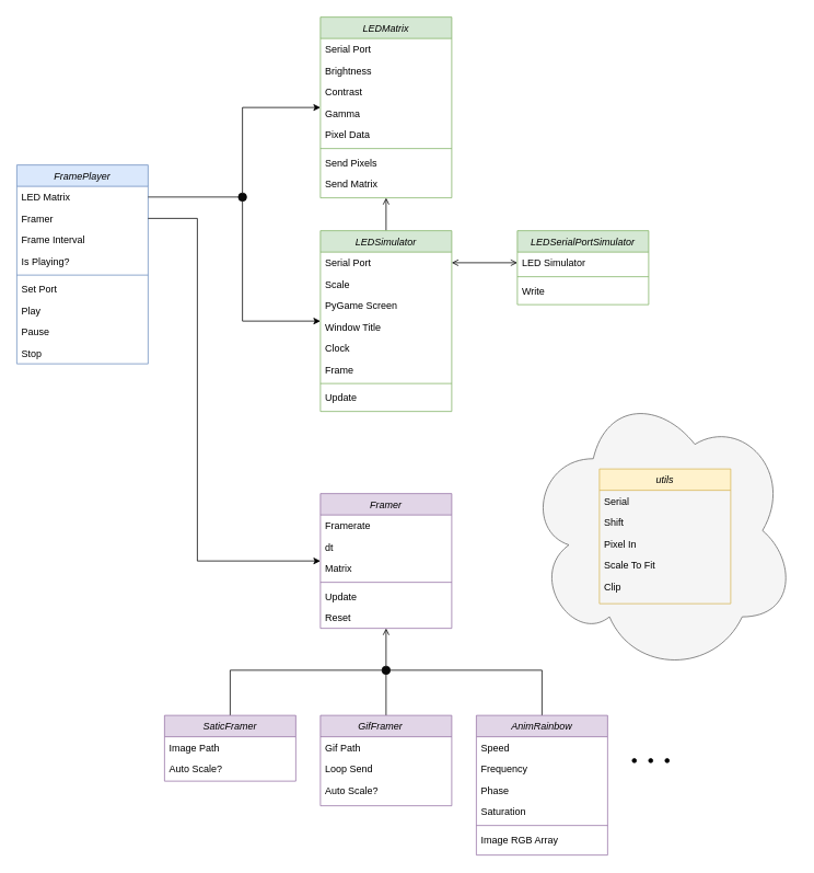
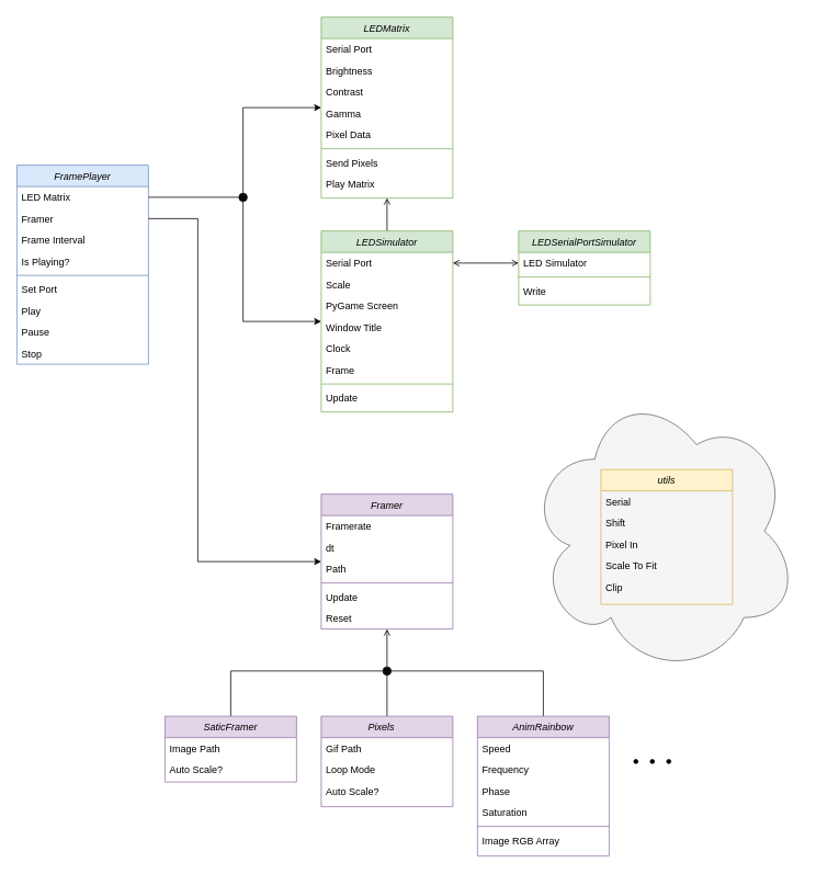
  <mxCell id="0" />
  <mxCell id="1" parent="0" />
  <mxCell id="2" value="" style="ellipse;shape=cloud;whiteSpace=wrap;html=1;shadow=0;fillColor=#f5f5f5;fontColor=#333333;strokeColor=#666666;" vertex="1" parent="1"><mxGeometry x="640" y="470" width="330" height="350" as="geometry" /></mxCell>
  <mxCell id="3" value="FramePlayer" style="swimlane;fontStyle=2;align=center;verticalAlign=top;childLayout=stackLayout;horizontal=1;startSize=26;horizontalStack=0;resizeParent=1;resizeLast=0;collapsible=1;marginBottom=0;rounded=0;shadow=0;strokeWidth=1;fillColor=#dae8fc;strokeColor=#6c8ebf;" vertex="1" parent="1"><mxGeometry x="20" y="200" width="160" height="242" as="geometry"><mxRectangle x="230" y="140" width="160" height="26" as="alternateBounds" /></mxGeometry></mxCell>
  <mxCell id="4" value="LED Matrix" style="text;align=left;verticalAlign=top;spacingLeft=4;spacingRight=4;overflow=hidden;rotatable=0;points=[[0,0.5],[1,0.5]];portConstraint=eastwest;" vertex="1" parent="3"><mxGeometry y="26" width="160" height="26" as="geometry" /></mxCell>
  <mxCell id="5" value="Framer" style="text;align=left;verticalAlign=top;spacingLeft=4;spacingRight=4;overflow=hidden;rotatable=0;points=[[0,0.5],[1,0.5]];portConstraint=eastwest;rounded=0;shadow=0;html=0;" vertex="1" parent="3"><mxGeometry y="52" width="160" height="26" as="geometry" /></mxCell>
  <mxCell id="6" value="Frame Interval" style="text;align=left;verticalAlign=top;spacingLeft=4;spacingRight=4;overflow=hidden;rotatable=0;points=[[0,0.5],[1,0.5]];portConstraint=eastwest;rounded=0;shadow=0;html=0;" vertex="1" parent="3"><mxGeometry y="78" width="160" height="26" as="geometry" /></mxCell>
  <mxCell id="7" value="Is Playing?" style="text;align=left;verticalAlign=top;spacingLeft=4;spacingRight=4;overflow=hidden;rotatable=0;points=[[0,0.5],[1,0.5]];portConstraint=eastwest;rounded=0;shadow=0;html=0;" vertex="1" parent="3"><mxGeometry y="104" width="160" height="26" as="geometry" /></mxCell>
  <mxCell id="8" value="" style="line;html=1;strokeWidth=1;align=left;verticalAlign=middle;spacingTop=-1;spacingLeft=3;spacingRight=3;rotatable=0;labelPosition=right;points=[];portConstraint=eastwest;fillColor=#dae8fc;strokeColor=#6c8ebf;" vertex="1" parent="3"><mxGeometry y="130" width="160" height="8" as="geometry" /></mxCell>
  <mxCell id="9" value="Set Port" style="text;align=left;verticalAlign=top;spacingLeft=4;spacingRight=4;overflow=hidden;rotatable=0;points=[[0,0.5],[1,0.5]];portConstraint=eastwest;" vertex="1" parent="3"><mxGeometry y="138" width="160" height="26" as="geometry" /></mxCell>
  <mxCell id="10" value="Play   " style="text;align=left;verticalAlign=top;spacingLeft=4;spacingRight=4;overflow=hidden;rotatable=0;points=[[0,0.5],[1,0.5]];portConstraint=eastwest;" vertex="1" parent="3"><mxGeometry y="164" width="160" height="26" as="geometry" /></mxCell>
  <mxCell id="11" value="Pause" style="text;align=left;verticalAlign=top;spacingLeft=4;spacingRight=4;overflow=hidden;rotatable=0;points=[[0,0.5],[1,0.5]];portConstraint=eastwest;" vertex="1" parent="3"><mxGeometry y="190" width="160" height="26" as="geometry" /></mxCell>
  <mxCell id="12" value="Stop" style="text;align=left;verticalAlign=top;spacingLeft=4;spacingRight=4;overflow=hidden;rotatable=0;points=[[0,0.5],[1,0.5]];portConstraint=eastwest;" vertex="1" parent="3"><mxGeometry y="216" width="160" height="26" as="geometry" /></mxCell>
  <mxCell id="13" value="LEDMatrix" style="swimlane;fontStyle=2;align=center;verticalAlign=top;childLayout=stackLayout;horizontal=1;startSize=26;horizontalStack=0;resizeParent=1;resizeLast=0;collapsible=1;marginBottom=0;rounded=0;shadow=0;strokeWidth=1;fillColor=#d5e8d4;strokeColor=#82b366;" vertex="1" parent="1"><mxGeometry x="390" y="20" width="160" height="220" as="geometry"><mxRectangle x="700" y="490" width="160" height="26" as="alternateBounds" /></mxGeometry></mxCell>
  <mxCell id="14" value="Serial Port" style="text;align=left;verticalAlign=top;spacingLeft=4;spacingRight=4;overflow=hidden;rotatable=0;points=[[0,0.5],[1,0.5]];portConstraint=eastwest;" vertex="1" parent="13"><mxGeometry y="26" width="160" height="26" as="geometry" /></mxCell>
  <mxCell id="15" value="Brightness" style="text;align=left;verticalAlign=top;spacingLeft=4;spacingRight=4;overflow=hidden;rotatable=0;points=[[0,0.5],[1,0.5]];portConstraint=eastwest;rounded=0;shadow=0;html=0;" vertex="1" parent="13"><mxGeometry y="52" width="160" height="26" as="geometry" /></mxCell>
  <mxCell id="16" value="Contrast" style="text;align=left;verticalAlign=top;spacingLeft=4;spacingRight=4;overflow=hidden;rotatable=0;points=[[0,0.5],[1,0.5]];portConstraint=eastwest;rounded=0;shadow=0;html=0;" vertex="1" parent="13"><mxGeometry y="78" width="160" height="26" as="geometry" /></mxCell>
  <mxCell id="17" value="Gamma" style="text;align=left;verticalAlign=top;spacingLeft=4;spacingRight=4;overflow=hidden;rotatable=0;points=[[0,0.5],[1,0.5]];portConstraint=eastwest;rounded=0;shadow=0;html=0;" vertex="1" parent="13"><mxGeometry y="104" width="160" height="26" as="geometry" /></mxCell>
  <mxCell id="18" value="Pixel Data" style="text;align=left;verticalAlign=top;spacingLeft=4;spacingRight=4;overflow=hidden;rotatable=0;points=[[0,0.5],[1,0.5]];portConstraint=eastwest;rounded=0;shadow=0;html=0;" vertex="1" parent="13"><mxGeometry y="130" width="160" height="26" as="geometry" /></mxCell>
  <mxCell id="19" value="" style="line;html=1;strokeWidth=1;align=left;verticalAlign=middle;spacingTop=-1;spacingLeft=3;spacingRight=3;rotatable=0;labelPosition=right;points=[];portConstraint=eastwest;fillColor=#d5e8d4;strokeColor=#82b366;" vertex="1" parent="13"><mxGeometry y="156" width="160" height="8" as="geometry" /></mxCell>
  <mxCell id="20" value="Send Pixels" style="text;align=left;verticalAlign=top;spacingLeft=4;spacingRight=4;overflow=hidden;rotatable=0;points=[[0,0.5],[1,0.5]];portConstraint=eastwest;" vertex="1" parent="13"><mxGeometry y="164" width="160" height="26" as="geometry" /></mxCell>
- <mxCell id="21" value="Send Matrix" style="text;align=left;verticalAlign=top;spacingLeft=4;spacingRight=4;overflow=hidden;rotatable=0;points=[[0,0.5],[1,0.5]];portConstraint=eastwest;" vertex="1" parent="13"><mxGeometry y="190" width="160" height="26" as="geometry" /></mxCell>
+ <mxCell id="21" value="Play Matrix" style="text;align=left;verticalAlign=top;spacingLeft=4;spacingRight=4;overflow=hidden;rotatable=0;points=[[0,0.5],[1,0.5]];portConstraint=eastwest;" vertex="1" parent="13"><mxGeometry y="190" width="160" height="26" as="geometry" /></mxCell>
  <mxCell id="22" value="Framer" style="swimlane;fontStyle=2;align=center;verticalAlign=top;childLayout=stackLayout;horizontal=1;startSize=26;horizontalStack=0;resizeParent=1;resizeLast=0;collapsible=1;marginBottom=0;rounded=0;shadow=0;strokeWidth=1;fillColor=#e1d5e7;strokeColor=#9673a6;" vertex="1" parent="1"><mxGeometry x="390" y="600" width="160" height="164" as="geometry"><mxRectangle x="700" y="490" width="160" height="26" as="alternateBounds" /></mxGeometry></mxCell>
  <mxCell id="23" value="Framerate" style="text;align=left;verticalAlign=top;spacingLeft=4;spacingRight=4;overflow=hidden;rotatable=0;points=[[0,0.5],[1,0.5]];portConstraint=eastwest;" vertex="1" parent="22"><mxGeometry y="26" width="160" height="26" as="geometry" /></mxCell>
  <mxCell id="24" value="dt" style="text;align=left;verticalAlign=top;spacingLeft=4;spacingRight=4;overflow=hidden;rotatable=0;points=[[0,0.5],[1,0.5]];portConstraint=eastwest;rounded=0;shadow=0;html=0;" vertex="1" parent="22"><mxGeometry y="52" width="160" height="26" as="geometry" /></mxCell>
- <mxCell id="25" value="Matrix" style="text;align=left;verticalAlign=top;spacingLeft=4;spacingRight=4;overflow=hidden;rotatable=0;points=[[0,0.5],[1,0.5]];portConstraint=eastwest;rounded=0;shadow=0;html=0;" vertex="1" parent="22"><mxGeometry y="78" width="160" height="26" as="geometry" /></mxCell>
+ <mxCell id="25" value="Path" style="text;align=left;verticalAlign=top;spacingLeft=4;spacingRight=4;overflow=hidden;rotatable=0;points=[[0,0.5],[1,0.5]];portConstraint=eastwest;rounded=0;shadow=0;html=0;" vertex="1" parent="22"><mxGeometry y="78" width="160" height="26" as="geometry" /></mxCell>
  <mxCell id="26" value="" style="line;html=1;strokeWidth=1;align=left;verticalAlign=middle;spacingTop=-1;spacingLeft=3;spacingRight=3;rotatable=0;labelPosition=right;points=[];portConstraint=eastwest;fillColor=#e1d5e7;strokeColor=#9673a6;" vertex="1" parent="22"><mxGeometry y="104" width="160" height="8" as="geometry" /></mxCell>
  <mxCell id="27" value="Update" style="text;align=left;verticalAlign=top;spacingLeft=4;spacingRight=4;overflow=hidden;rotatable=0;points=[[0,0.5],[1,0.5]];portConstraint=eastwest;" vertex="1" parent="22"><mxGeometry y="112" width="160" height="26" as="geometry" /></mxCell>
  <mxCell id="28" value="Reset" style="text;align=left;verticalAlign=top;spacingLeft=4;spacingRight=4;overflow=hidden;rotatable=0;points=[[0,0.5],[1,0.5]];portConstraint=eastwest;" vertex="1" parent="22"><mxGeometry y="138" width="160" height="26" as="geometry" /></mxCell>
  <mxCell id="29" value="" style="edgeStyle=orthogonalEdgeStyle;rounded=0;orthogonalLoop=1;jettySize=auto;html=1;endArrow=none;endFill=0;" edge="1" parent="1" source="30" target="51"><mxGeometry relative="1" as="geometry" /></mxCell>
- <mxCell id="30" value="GifFramer    " style="swimlane;fontStyle=2;align=center;verticalAlign=top;childLayout=stackLayout;horizontal=1;startSize=26;horizontalStack=0;resizeParent=1;resizeLast=0;collapsible=1;marginBottom=0;rounded=0;shadow=0;strokeWidth=1;fillColor=#e1d5e7;strokeColor=#9673a6;" vertex="1" parent="1"><mxGeometry x="390" y="870" width="160" height="110" as="geometry"><mxRectangle x="700" y="490" width="160" height="26" as="alternateBounds" /></mxGeometry></mxCell>
+ <mxCell id="30" value="Pixels    " style="swimlane;fontStyle=2;align=center;verticalAlign=top;childLayout=stackLayout;horizontal=1;startSize=26;horizontalStack=0;resizeParent=1;resizeLast=0;collapsible=1;marginBottom=0;rounded=0;shadow=0;strokeWidth=1;fillColor=#e1d5e7;strokeColor=#9673a6;" vertex="1" parent="1"><mxGeometry x="390" y="870" width="160" height="110" as="geometry"><mxRectangle x="700" y="490" width="160" height="26" as="alternateBounds" /></mxGeometry></mxCell>
  <mxCell id="31" value="Gif Path" style="text;align=left;verticalAlign=top;spacingLeft=4;spacingRight=4;overflow=hidden;rotatable=0;points=[[0,0.5],[1,0.5]];portConstraint=eastwest;" vertex="1" parent="30"><mxGeometry y="26" width="160" height="26" as="geometry" /></mxCell>
- <mxCell id="32" value="Loop Send" style="text;align=left;verticalAlign=top;spacingLeft=4;spacingRight=4;overflow=hidden;rotatable=0;points=[[0,0.5],[1,0.5]];portConstraint=eastwest;rounded=0;shadow=0;html=0;" vertex="1" parent="30"><mxGeometry y="52" width="160" height="26" as="geometry" /></mxCell>
+ <mxCell id="32" value="Loop Mode" style="text;align=left;verticalAlign=top;spacingLeft=4;spacingRight=4;overflow=hidden;rotatable=0;points=[[0,0.5],[1,0.5]];portConstraint=eastwest;rounded=0;shadow=0;html=0;" vertex="1" parent="30"><mxGeometry y="52" width="160" height="26" as="geometry" /></mxCell>
  <mxCell id="33" value="Auto Scale?" style="text;align=left;verticalAlign=top;spacingLeft=4;spacingRight=4;overflow=hidden;rotatable=0;points=[[0,0.5],[1,0.5]];portConstraint=eastwest;rounded=0;shadow=0;html=0;" vertex="1" parent="30"><mxGeometry y="78" width="160" height="26" as="geometry" /></mxCell>
  <mxCell id="34" style="edgeStyle=orthogonalEdgeStyle;rounded=0;orthogonalLoop=1;jettySize=auto;html=1;entryX=1;entryY=0.5;entryDx=0;entryDy=0;endArrow=none;endFill=0;" edge="1" parent="1" source="35" target="51"><mxGeometry relative="1" as="geometry"><Array as="points"><mxPoint x="660" y="815" /></Array></mxGeometry></mxCell>
  <mxCell id="35" value="AnimRainbow" style="swimlane;fontStyle=2;align=center;verticalAlign=top;childLayout=stackLayout;horizontal=1;startSize=26;horizontalStack=0;resizeParent=1;resizeLast=0;collapsible=1;marginBottom=0;rounded=0;shadow=0;strokeWidth=1;fillColor=#e1d5e7;strokeColor=#9673a6;" vertex="1" parent="1"><mxGeometry x="580" y="870" width="160" height="170" as="geometry"><mxRectangle x="680" y="890" width="160" height="26" as="alternateBounds" /></mxGeometry></mxCell>
  <mxCell id="36" value="Speed" style="text;align=left;verticalAlign=top;spacingLeft=4;spacingRight=4;overflow=hidden;rotatable=0;points=[[0,0.5],[1,0.5]];portConstraint=eastwest;" vertex="1" parent="35"><mxGeometry y="26" width="160" height="26" as="geometry" /></mxCell>
  <mxCell id="37" value="Frequency" style="text;align=left;verticalAlign=top;spacingLeft=4;spacingRight=4;overflow=hidden;rotatable=0;points=[[0,0.5],[1,0.5]];portConstraint=eastwest;rounded=0;shadow=0;html=0;" vertex="1" parent="35"><mxGeometry y="52" width="160" height="26" as="geometry" /></mxCell>
  <mxCell id="38" value="Phase" style="text;align=left;verticalAlign=top;spacingLeft=4;spacingRight=4;overflow=hidden;rotatable=0;points=[[0,0.5],[1,0.5]];portConstraint=eastwest;rounded=0;shadow=0;html=0;" vertex="1" parent="35"><mxGeometry y="78" width="160" height="26" as="geometry" /></mxCell>
  <mxCell id="39" value="Saturation" style="text;align=left;verticalAlign=top;spacingLeft=4;spacingRight=4;overflow=hidden;rotatable=0;points=[[0,0.5],[1,0.5]];portConstraint=eastwest;rounded=0;shadow=0;html=0;" vertex="1" parent="35"><mxGeometry y="104" width="160" height="26" as="geometry" /></mxCell>
  <mxCell id="40" value="" style="line;html=1;strokeWidth=1;align=left;verticalAlign=middle;spacingTop=-1;spacingLeft=3;spacingRight=3;rotatable=0;labelPosition=right;points=[];portConstraint=eastwest;fillColor=#e1d5e7;strokeColor=#9673a6;" vertex="1" parent="35"><mxGeometry y="130" width="160" height="8" as="geometry" /></mxCell>
  <mxCell id="41" value="Image RGB Array" style="text;align=left;verticalAlign=top;spacingLeft=4;spacingRight=4;overflow=hidden;rotatable=0;points=[[0,0.5],[1,0.5]];portConstraint=eastwest;" vertex="1" parent="35"><mxGeometry y="138" width="160" height="26" as="geometry" /></mxCell>
  <mxCell id="42" style="edgeStyle=orthogonalEdgeStyle;rounded=0;orthogonalLoop=1;jettySize=auto;html=1;entryX=0;entryY=0.5;entryDx=0;entryDy=0;endArrow=none;endFill=0;" edge="1" parent="1" source="43" target="51"><mxGeometry relative="1" as="geometry"><Array as="points"><mxPoint x="280" y="815" /></Array></mxGeometry></mxCell>
  <mxCell id="43" value="SaticFramer" style="swimlane;fontStyle=2;align=center;verticalAlign=top;childLayout=stackLayout;horizontal=1;startSize=26;horizontalStack=0;resizeParent=1;resizeLast=0;collapsible=1;marginBottom=0;rounded=0;shadow=0;strokeWidth=1;fillColor=#e1d5e7;strokeColor=#9673a6;" vertex="1" parent="1"><mxGeometry x="200" y="870" width="160" height="80" as="geometry"><mxRectangle x="700" y="490" width="160" height="26" as="alternateBounds" /></mxGeometry></mxCell>
  <mxCell id="44" value="Image Path" style="text;align=left;verticalAlign=top;spacingLeft=4;spacingRight=4;overflow=hidden;rotatable=0;points=[[0,0.5],[1,0.5]];portConstraint=eastwest;" vertex="1" parent="43"><mxGeometry y="26" width="160" height="26" as="geometry" /></mxCell>
  <mxCell id="45" value="Auto Scale?" style="text;align=left;verticalAlign=top;spacingLeft=4;spacingRight=4;overflow=hidden;rotatable=0;points=[[0,0.5],[1,0.5]];portConstraint=eastwest;rounded=0;shadow=0;html=0;" vertex="1" parent="43"><mxGeometry y="52" width="160" height="26" as="geometry" /></mxCell>
  <mxCell id="46" value="" style="group" vertex="1" connectable="0" parent="1"><mxGeometry x="770" y="922.5" width="45" height="5" as="geometry" /></mxCell>
  <mxCell id="47" value="" style="ellipse;whiteSpace=wrap;html=1;aspect=fixed;fillColor=#000000;" vertex="1" parent="46"><mxGeometry width="5" height="5" as="geometry" /></mxCell>
  <mxCell id="48" value="" style="ellipse;whiteSpace=wrap;html=1;aspect=fixed;fillColor=#000000;" vertex="1" parent="46"><mxGeometry x="20" width="5" height="5" as="geometry" /></mxCell>
  <mxCell id="49" value="" style="ellipse;whiteSpace=wrap;html=1;aspect=fixed;fillColor=#000000;" vertex="1" parent="46"><mxGeometry x="40" width="5" height="5" as="geometry" /></mxCell>
  <mxCell id="50" value="" style="edgeStyle=orthogonalEdgeStyle;rounded=0;orthogonalLoop=1;jettySize=auto;html=1;entryX=0.5;entryY=1;entryDx=0;entryDy=0;endArrow=open;endFill=0;" edge="1" parent="1" source="51" target="22"><mxGeometry relative="1" as="geometry" /></mxCell>
  <mxCell id="51" value="" style="ellipse;whiteSpace=wrap;html=1;aspect=fixed;fillColor=#0A0A0A;" vertex="1" parent="1"><mxGeometry x="465" y="810" width="10" height="10" as="geometry" /></mxCell>
  <mxCell id="52" value="" style="edgeStyle=orthogonalEdgeStyle;rounded=0;orthogonalLoop=1;jettySize=auto;html=1;entryX=0.5;entryY=1;entryDx=0;entryDy=0;endArrow=open;endFill=0;" edge="1" parent="1" source="53" target="13"><mxGeometry relative="1" as="geometry" /></mxCell>
  <mxCell id="53" value="LEDSimulator" style="swimlane;fontStyle=2;align=center;verticalAlign=top;childLayout=stackLayout;horizontal=1;startSize=26;horizontalStack=0;resizeParent=1;resizeLast=0;collapsible=1;marginBottom=0;rounded=0;shadow=0;strokeWidth=1;fillColor=#d5e8d4;strokeColor=#82b366;" vertex="1" parent="1"><mxGeometry x="390" y="280" width="160" height="220" as="geometry"><mxRectangle x="700" y="490" width="160" height="26" as="alternateBounds" /></mxGeometry></mxCell>
  <mxCell id="54" value="Serial Port" style="text;align=left;verticalAlign=top;spacingLeft=4;spacingRight=4;overflow=hidden;rotatable=0;points=[[0,0.5],[1,0.5]];portConstraint=eastwest;" vertex="1" parent="53"><mxGeometry y="26" width="160" height="26" as="geometry" /></mxCell>
  <mxCell id="55" value="Scale" style="text;align=left;verticalAlign=top;spacingLeft=4;spacingRight=4;overflow=hidden;rotatable=0;points=[[0,0.5],[1,0.5]];portConstraint=eastwest;" vertex="1" parent="53"><mxGeometry y="52" width="160" height="26" as="geometry" /></mxCell>
  <mxCell id="56" value="PyGame Screen" style="text;align=left;verticalAlign=top;spacingLeft=4;spacingRight=4;overflow=hidden;rotatable=0;points=[[0,0.5],[1,0.5]];portConstraint=eastwest;" vertex="1" parent="53"><mxGeometry y="78" width="160" height="26" as="geometry" /></mxCell>
  <mxCell id="57" value="Window Title" style="text;align=left;verticalAlign=top;spacingLeft=4;spacingRight=4;overflow=hidden;rotatable=0;points=[[0,0.5],[1,0.5]];portConstraint=eastwest;rounded=0;shadow=0;html=0;" vertex="1" parent="53"><mxGeometry y="104" width="160" height="26" as="geometry" /></mxCell>
  <mxCell id="58" value="Clock" style="text;align=left;verticalAlign=top;spacingLeft=4;spacingRight=4;overflow=hidden;rotatable=0;points=[[0,0.5],[1,0.5]];portConstraint=eastwest;rounded=0;shadow=0;html=0;" vertex="1" parent="53"><mxGeometry y="130" width="160" height="26" as="geometry" /></mxCell>
  <mxCell id="59" value="Frame" style="text;align=left;verticalAlign=top;spacingLeft=4;spacingRight=4;overflow=hidden;rotatable=0;points=[[0,0.5],[1,0.5]];portConstraint=eastwest;rounded=0;shadow=0;html=0;" vertex="1" parent="53"><mxGeometry y="156" width="160" height="26" as="geometry" /></mxCell>
  <mxCell id="60" value="" style="line;html=1;strokeWidth=1;align=left;verticalAlign=middle;spacingTop=-1;spacingLeft=3;spacingRight=3;rotatable=0;labelPosition=right;points=[];portConstraint=eastwest;fillColor=#d5e8d4;strokeColor=#82b366;" vertex="1" parent="53"><mxGeometry y="182" width="160" height="8" as="geometry" /></mxCell>
  <mxCell id="61" value="Update" style="text;align=left;verticalAlign=top;spacingLeft=4;spacingRight=4;overflow=hidden;rotatable=0;points=[[0,0.5],[1,0.5]];portConstraint=eastwest;" vertex="1" parent="53"><mxGeometry y="190" width="160" height="26" as="geometry" /></mxCell>
  <mxCell id="62" value="LEDSerialPortSimulator" style="swimlane;fontStyle=2;align=center;verticalAlign=top;childLayout=stackLayout;horizontal=1;startSize=26;horizontalStack=0;resizeParent=1;resizeLast=0;collapsible=1;marginBottom=0;rounded=0;shadow=0;strokeWidth=1;fillColor=#d5e8d4;strokeColor=#82b366;" vertex="1" parent="1"><mxGeometry x="630" y="280" width="160" height="90" as="geometry"><mxRectangle x="700" y="490" width="160" height="26" as="alternateBounds" /></mxGeometry></mxCell>
  <mxCell id="63" value="LED Simulator" style="text;align=left;verticalAlign=top;spacingLeft=4;spacingRight=4;overflow=hidden;rotatable=0;points=[[0,0.5],[1,0.5]];portConstraint=eastwest;" vertex="1" parent="62"><mxGeometry y="26" width="160" height="26" as="geometry" /></mxCell>
  <mxCell id="64" value="" style="line;html=1;strokeWidth=1;align=left;verticalAlign=middle;spacingTop=-1;spacingLeft=3;spacingRight=3;rotatable=0;labelPosition=right;points=[];portConstraint=eastwest;fillColor=#d5e8d4;strokeColor=#82b366;" vertex="1" parent="62"><mxGeometry y="52" width="160" height="8" as="geometry" /></mxCell>
  <mxCell id="65" value="Write" style="text;align=left;verticalAlign=top;spacingLeft=4;spacingRight=4;overflow=hidden;rotatable=0;points=[[0,0.5],[1,0.5]];portConstraint=eastwest;" vertex="1" parent="62"><mxGeometry y="60" width="160" height="26" as="geometry" /></mxCell>
  <mxCell id="66" style="edgeStyle=orthogonalEdgeStyle;rounded=0;orthogonalLoop=1;jettySize=auto;html=1;entryX=1;entryY=0.5;entryDx=0;entryDy=0;startArrow=open;startFill=0;endArrow=open;endFill=0;" edge="1" parent="1" source="63" target="54"><mxGeometry relative="1" as="geometry" /></mxCell>
  <mxCell id="67" style="edgeStyle=orthogonalEdgeStyle;rounded=0;orthogonalLoop=1;jettySize=auto;html=1;" edge="1" parent="1" source="68" target="13"><mxGeometry relative="1" as="geometry"><mxPoint x="350" y="230" as="targetPoint" /><Array as="points"><mxPoint x="295" y="130" /></Array></mxGeometry></mxCell>
  <mxCell id="68" value="" style="ellipse;whiteSpace=wrap;html=1;aspect=fixed;fillColor=#0A0A0A;" vertex="1" parent="1"><mxGeometry x="290" y="234" width="10" height="10" as="geometry" /></mxCell>
  <mxCell id="69" style="edgeStyle=orthogonalEdgeStyle;rounded=0;orthogonalLoop=1;jettySize=auto;html=1;exitX=1;exitY=0.5;exitDx=0;exitDy=0;entryX=0;entryY=0.5;entryDx=0;entryDy=0;endArrow=none;endFill=0;" edge="1" parent="1" source="4" target="68"><mxGeometry relative="1" as="geometry" /></mxCell>
  <mxCell id="70" style="edgeStyle=orthogonalEdgeStyle;rounded=0;orthogonalLoop=1;jettySize=auto;html=1;exitX=0.5;exitY=1;exitDx=0;exitDy=0;" edge="1" parent="1" source="68" target="53"><mxGeometry relative="1" as="geometry"><Array as="points"><mxPoint x="295" y="390" /></Array></mxGeometry></mxCell>
  <mxCell id="71" style="edgeStyle=orthogonalEdgeStyle;rounded=0;orthogonalLoop=1;jettySize=auto;html=1;exitX=1;exitY=0.5;exitDx=0;exitDy=0;" edge="1" parent="1" source="5" target="22"><mxGeometry relative="1" as="geometry"><Array as="points"><mxPoint x="240" y="265" /><mxPoint x="240" y="682" /></Array></mxGeometry></mxCell>
  <mxCell id="72" value="utils" style="swimlane;fontStyle=2;align=center;verticalAlign=top;childLayout=stackLayout;horizontal=1;startSize=26;horizontalStack=0;resizeParent=1;resizeLast=0;collapsible=1;marginBottom=0;rounded=0;shadow=0;strokeWidth=1;fillColor=#fff2cc;strokeColor=#d6b656;" vertex="1" parent="1"><mxGeometry x="730" y="570" width="160" height="164" as="geometry"><mxRectangle x="700" y="490" width="160" height="26" as="alternateBounds" /></mxGeometry></mxCell>
  <mxCell id="73" value="Serial" style="text;align=left;verticalAlign=top;spacingLeft=4;spacingRight=4;overflow=hidden;rotatable=0;points=[[0,0.5],[1,0.5]];portConstraint=eastwest;rounded=0;shadow=0;html=0;" vertex="1" parent="72"><mxGeometry y="26" width="160" height="26" as="geometry" /></mxCell>
  <mxCell id="74" value="Shift" style="text;align=left;verticalAlign=top;spacingLeft=4;spacingRight=4;overflow=hidden;rotatable=0;points=[[0,0.5],[1,0.5]];portConstraint=eastwest;rounded=0;shadow=0;html=0;" vertex="1" parent="72"><mxGeometry y="52" width="160" height="26" as="geometry" /></mxCell>
  <mxCell id="75" value="Pixel In" style="text;align=left;verticalAlign=top;spacingLeft=4;spacingRight=4;overflow=hidden;rotatable=0;points=[[0,0.5],[1,0.5]];portConstraint=eastwest;" vertex="1" parent="72"><mxGeometry y="78" width="160" height="26" as="geometry" /></mxCell>
  <mxCell id="76" value="Scale To Fit" style="text;align=left;verticalAlign=top;spacingLeft=4;spacingRight=4;overflow=hidden;rotatable=0;points=[[0,0.5],[1,0.5]];portConstraint=eastwest;" vertex="1" parent="72"><mxGeometry y="104" width="160" height="26" as="geometry" /></mxCell>
  <mxCell id="77" value="Clip" style="text;align=left;verticalAlign=top;spacingLeft=4;spacingRight=4;overflow=hidden;rotatable=0;points=[[0,0.5],[1,0.5]];portConstraint=eastwest;" vertex="1" parent="72"><mxGeometry y="130" width="160" height="26" as="geometry" /></mxCell>
